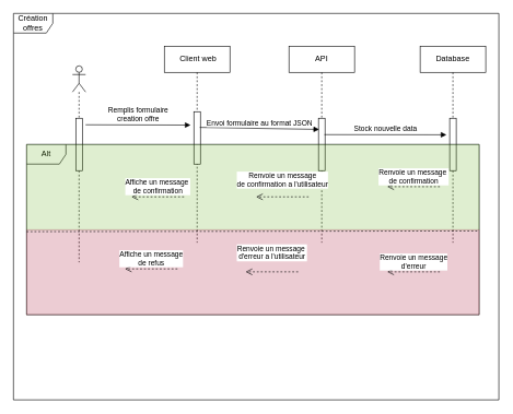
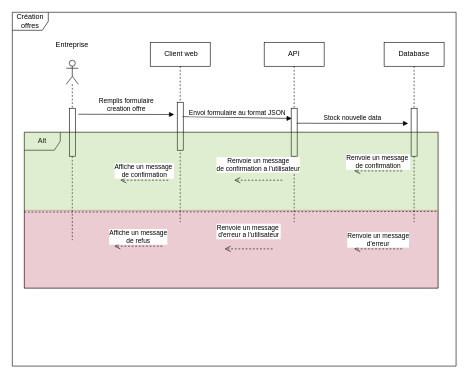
  <mxCell id="0" />
  <mxCell id="1" parent="0" />
  <mxCell id="2" value="Création offres" style="shape=umlFrame;whiteSpace=wrap;html=1;" vertex="1" parent="1"><mxGeometry x="20" y="20" width="740" height="590" as="geometry" /></mxCell>
  <mxCell id="3" value="" style="shape=umlLifeline;participant=umlActor;perimeter=lifelinePerimeter;whiteSpace=wrap;html=1;container=1;collapsible=0;recursiveResize=0;verticalAlign=top;spacingTop=36;outlineConnect=0;" vertex="1" parent="1"><mxGeometry x="110" y="100" width="20" height="300" as="geometry" /></mxCell>
  <mxCell id="4" value="" style="html=1;points=[];perimeter=orthogonalPerimeter;" vertex="1" parent="3"><mxGeometry x="5" y="80" width="10" height="80" as="geometry" /></mxCell>
+ <mxCell id="5" value="Entreprise" style="text;html=1;strokeColor=none;fillColor=none;align=center;verticalAlign=middle;whiteSpace=wrap;rounded=0;" vertex="1" parent="1"><mxGeometry x="90" y="60" width="60" height="30" as="geometry" /></mxCell>
  <mxCell id="6" value="&amp;nbsp;Client web" style="shape=umlLifeline;perimeter=lifelinePerimeter;whiteSpace=wrap;html=1;container=1;collapsible=0;recursiveResize=0;outlineConnect=0;" vertex="1" parent="1"><mxGeometry x="250" y="70" width="100" height="300" as="geometry" /></mxCell>
  <mxCell id="7" value="" style="html=1;points=[];perimeter=orthogonalPerimeter;" vertex="1" parent="6"><mxGeometry x="45" y="100" width="10" height="80" as="geometry" /></mxCell>
  <mxCell id="8" value="API" style="shape=umlLifeline;perimeter=lifelinePerimeter;whiteSpace=wrap;html=1;container=1;collapsible=0;recursiveResize=0;outlineConnect=0;" vertex="1" parent="1"><mxGeometry x="440" y="70" width="100" height="300" as="geometry" /></mxCell>
  <mxCell id="9" value="" style="html=1;points=[];perimeter=orthogonalPerimeter;" vertex="1" parent="8"><mxGeometry x="45" y="110" width="10" height="80" as="geometry" /></mxCell>
  <mxCell id="10" value="Database" style="shape=umlLifeline;perimeter=lifelinePerimeter;whiteSpace=wrap;html=1;container=1;collapsible=0;recursiveResize=0;outlineConnect=0;" vertex="1" parent="1"><mxGeometry x="640" y="70" width="100" height="300" as="geometry" /></mxCell>
  <mxCell id="11" value="" style="html=1;points=[];perimeter=orthogonalPerimeter;" vertex="1" parent="10"><mxGeometry x="45" y="110" width="10" height="80" as="geometry" /></mxCell>
  <mxCell id="12" value="Remplis formulaire &lt;br&gt;creation offre" style="html=1;verticalAlign=bottom;endArrow=block;entryX=-0.5;entryY=0.256;entryDx=0;entryDy=0;entryPerimeter=0;" edge="1" parent="1" target="7"><mxGeometry width="80" relative="1" as="geometry"><mxPoint x="130" y="190" as="sourcePoint" /><mxPoint x="210" y="190" as="targetPoint" /></mxGeometry></mxCell>
  <mxCell id="13" value="Envoi formulaire au format JSON" style="html=1;verticalAlign=bottom;endArrow=block;exitX=0.9;exitY=0.3;exitDx=0;exitDy=0;exitPerimeter=0;entryX=0.1;entryY=0.213;entryDx=0;entryDy=0;entryPerimeter=0;" edge="1" parent="1" source="7" target="9"><mxGeometry width="80" relative="1" as="geometry"><mxPoint x="390" y="330" as="sourcePoint" /><mxPoint x="480" y="200" as="targetPoint" /></mxGeometry></mxCell>
  <mxCell id="14" value="Stock nouvelle data" style="html=1;verticalAlign=bottom;endArrow=block;exitX=0.9;exitY=0.313;exitDx=0;exitDy=0;exitPerimeter=0;entryX=0.892;entryY=0.314;entryDx=0;entryDy=0;entryPerimeter=0;" edge="1" parent="1" source="9" target="2"><mxGeometry width="80" relative="1" as="geometry"><mxPoint x="390" y="320" as="sourcePoint" /><mxPoint x="470" y="320" as="targetPoint" /></mxGeometry></mxCell>
  <mxCell id="15" value="Alt" style="shape=umlFrame;whiteSpace=wrap;html=1;" vertex="1" parent="1"><mxGeometry x="40" y="220" width="690" height="260" as="geometry" /></mxCell>
  <mxCell id="16" value="" style="rounded=0;whiteSpace=wrap;html=1;fillColor=#60a917;fontColor=#ffffff;strokeColor=#2D7600;opacity=20;" vertex="1" parent="1"><mxGeometry x="40" y="220" width="690" height="130" as="geometry" /></mxCell>
  <mxCell id="17" value="" style="rounded=0;whiteSpace=wrap;html=1;opacity=20;fillColor=#a20025;fontColor=#ffffff;strokeColor=#6F0000;" vertex="1" parent="1"><mxGeometry x="40" y="350" width="690" height="130" as="geometry" /></mxCell>
  <mxCell id="18" value="" style="endArrow=none;html=1;exitX=0;exitY=0.512;exitDx=0;exitDy=0;exitPerimeter=0;entryX=0.998;entryY=0.508;entryDx=0;entryDy=0;entryPerimeter=0;dashed=1;" edge="1" parent="1" source="15" target="15"><mxGeometry width="50" height="50" relative="1" as="geometry"><mxPoint x="410" y="350" as="sourcePoint" /><mxPoint x="460" y="300" as="targetPoint" /></mxGeometry></mxCell>
  <mxCell id="19" value="Renvoie un message&lt;br&gt;de confirmation a l'utilisateur" style="html=1;verticalAlign=bottom;endArrow=open;dashed=1;endSize=8;" edge="1" parent="1"><mxGeometry y="-10" relative="1" as="geometry"><mxPoint x="470" y="300" as="sourcePoint" /><mxPoint x="390" y="300" as="targetPoint" /><Array as="points"><mxPoint x="430" y="300" /></Array><mxPoint as="offset" /></mxGeometry></mxCell>
  <mxCell id="20" value="Affiche un message&amp;nbsp;&lt;br&gt;de confirmation" style="html=1;verticalAlign=bottom;endArrow=open;dashed=1;endSize=8;" edge="1" parent="1"><mxGeometry relative="1" as="geometry"><mxPoint x="280" y="300" as="sourcePoint" /><mxPoint x="200" y="300" as="targetPoint" /></mxGeometry></mxCell>
  <mxCell id="21" value="Renvoie un message&amp;nbsp;&lt;br&gt;de confirmation" style="html=1;verticalAlign=bottom;endArrow=open;dashed=1;endSize=8;" edge="1" parent="1"><mxGeometry relative="1" as="geometry"><mxPoint x="670" y="284.5" as="sourcePoint" /><mxPoint x="590" y="284.5" as="targetPoint" /></mxGeometry></mxCell>
  <mxCell id="22" value="Renvoie un message&lt;br&gt;d'erreur" style="html=1;verticalAlign=bottom;endArrow=open;dashed=1;endSize=8;" edge="1" parent="1"><mxGeometry relative="1" as="geometry"><mxPoint x="670" y="414.5" as="sourcePoint" /><mxPoint x="590" y="414.5" as="targetPoint" /></mxGeometry></mxCell>
  <mxCell id="23" value="Renvoie un message&amp;nbsp;&lt;br&gt;d'erreur a l'utilisateur" style="html=1;verticalAlign=bottom;endArrow=open;dashed=1;endSize=8;" edge="1" parent="1"><mxGeometry y="-14" relative="1" as="geometry"><mxPoint x="454" y="414.5" as="sourcePoint" /><mxPoint x="374" y="414.5" as="targetPoint" /><mxPoint as="offset" /></mxGeometry></mxCell>
  <mxCell id="24" value="Affiche un message&lt;br&gt;de refus" style="html=1;verticalAlign=bottom;endArrow=open;dashed=1;endSize=8;" edge="1" parent="1"><mxGeometry relative="1" as="geometry"><mxPoint x="270" y="410" as="sourcePoint" /><mxPoint x="190" y="410" as="targetPoint" /></mxGeometry></mxCell>
